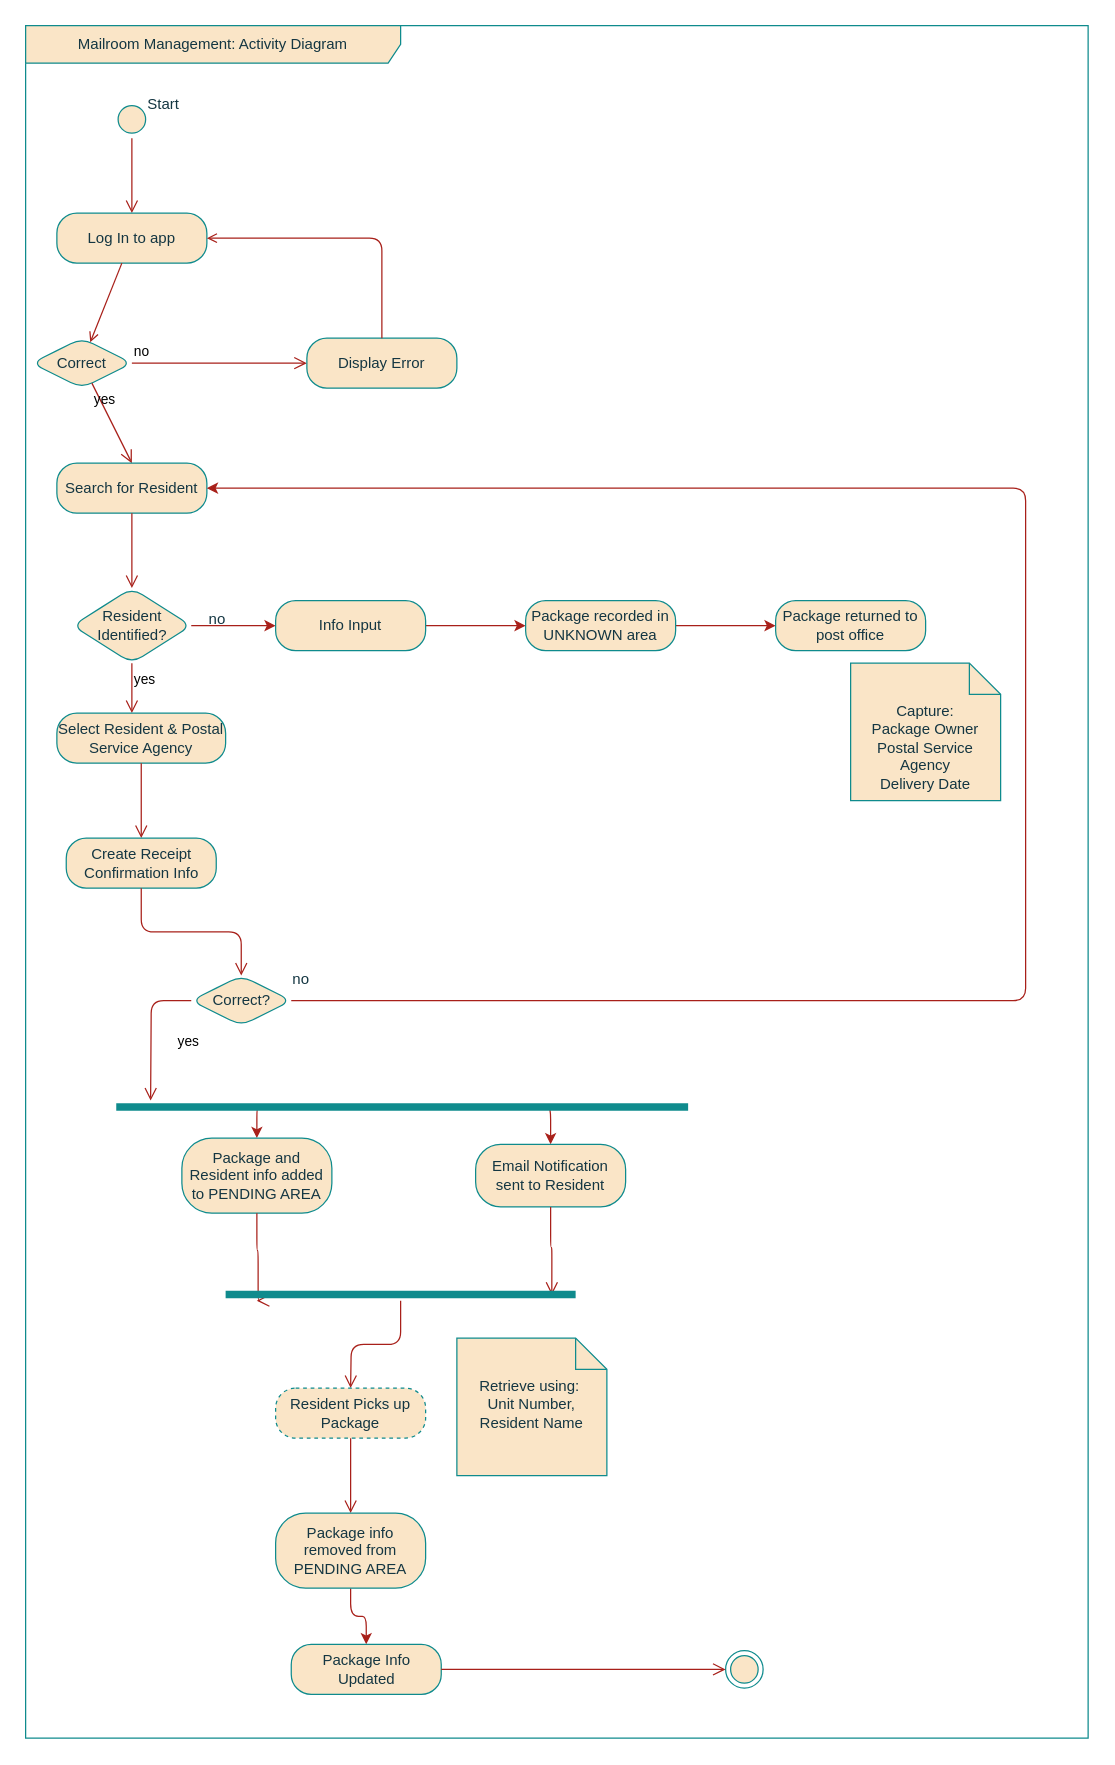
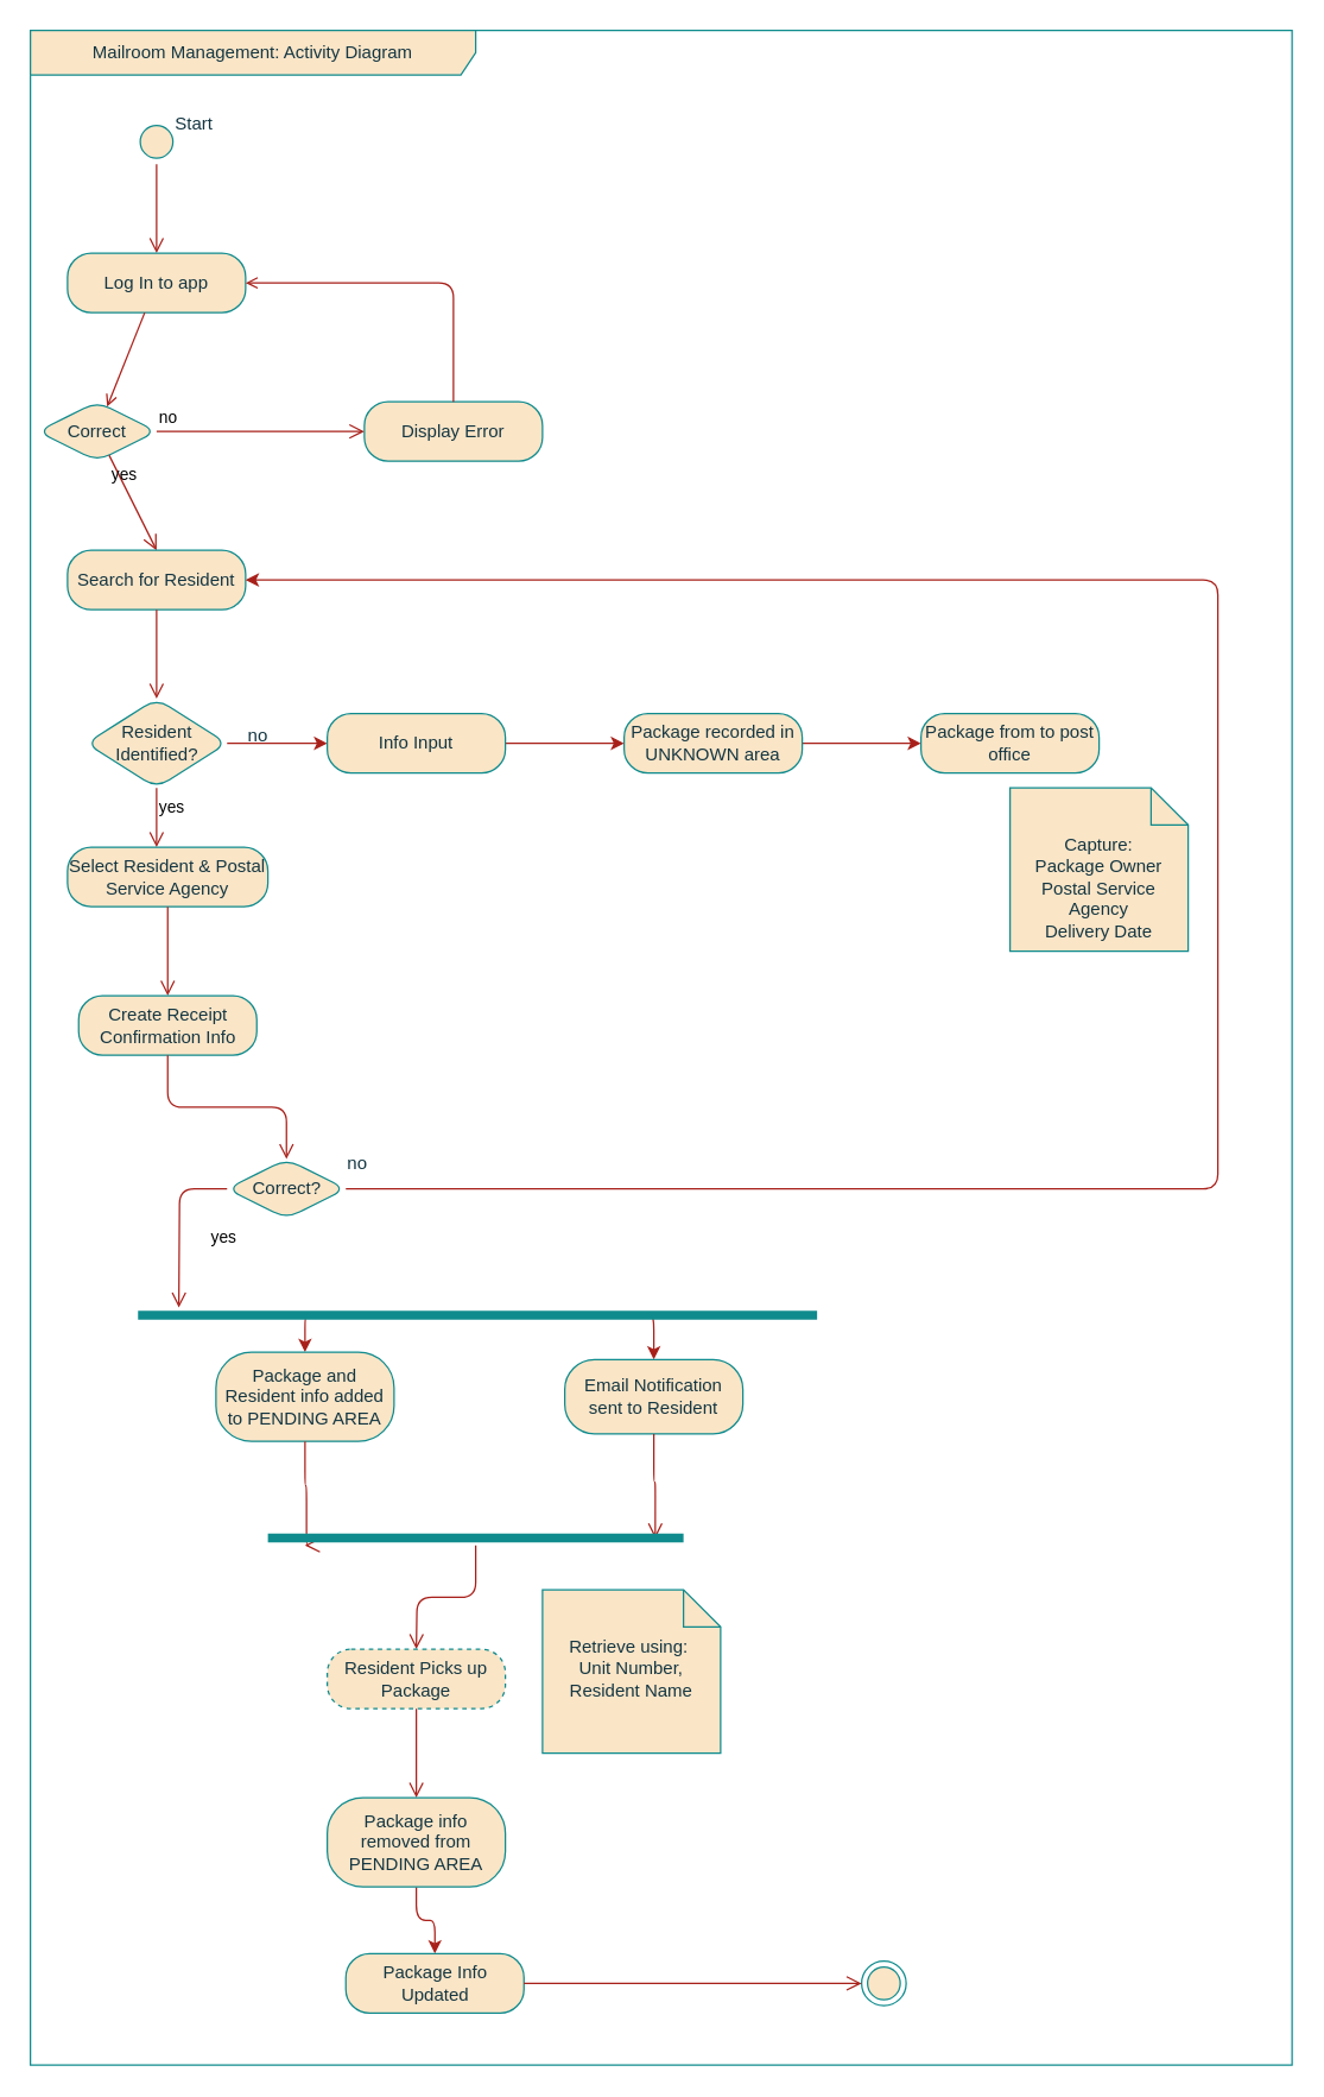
  <mxCell id="0" />
  <mxCell id="1" parent="0" />
  <mxCell id="2" value="Mailroom Management: Activity Diagram" style="shape=umlFrame;whiteSpace=wrap;html=1;pointerEvents=0;recursiveResize=0;container=1;collapsible=0;width=300;height=30;rounded=1;labelBackgroundColor=none;fillColor=#FAE5C7;strokeColor=#0F8B8D;fontColor=#143642;" vertex="1" parent="1"><mxGeometry width="850" height="1370" as="geometry" x="20" y="20" /></mxCell>
  <mxCell id="3" value="" style="ellipse;html=1;shape=startState;fillColor=#FAE5C7;strokeColor=#0F8B8D;rounded=1;labelBackgroundColor=none;fontColor=#143642;" vertex="1" parent="2"><mxGeometry x="70" y="60" width="30" height="30" as="geometry" /></mxCell>
  <mxCell id="4" value="" style="edgeStyle=orthogonalEdgeStyle;html=1;verticalAlign=bottom;endArrow=open;endSize=8;strokeColor=#A8201A;rounded=1;entryX=0.5;entryY=0;entryDx=0;entryDy=0;labelBackgroundColor=none;fontColor=default;" edge="1" source="3" parent="2" target="5"><mxGeometry relative="1" as="geometry"><mxPoint x="85" y="150" as="targetPoint" /></mxGeometry></mxCell>
  <mxCell id="5" value="Log In to app" style="rounded=1;whiteSpace=wrap;html=1;arcSize=40;fontColor=#143642;fillColor=#FAE5C7;strokeColor=#0F8B8D;labelBackgroundColor=none;" vertex="1" parent="2"><mxGeometry x="25" y="150" width="120" height="40" as="geometry" /></mxCell>
  <mxCell id="6" value="Correct" style="rhombus;whiteSpace=wrap;html=1;fontColor=#143642;fillColor=#FAE5C7;strokeColor=#0F8B8D;rounded=1;labelBackgroundColor=none;" vertex="1" parent="2"><mxGeometry x="5" y="250" width="80" height="40" as="geometry" /></mxCell>
  <mxCell id="7" value="" style="rounded=1;orthogonalLoop=1;jettySize=auto;html=1;endArrow=open;endFill=0;labelBackgroundColor=none;strokeColor=#A8201A;fontColor=default;" edge="1" parent="2" source="5" target="6"><mxGeometry relative="1" as="geometry" /></mxCell>
  <mxCell id="8" value="no" style="edgeStyle=orthogonalEdgeStyle;html=1;align=left;verticalAlign=bottom;endArrow=open;endSize=8;strokeColor=#A8201A;rounded=1;labelBackgroundColor=none;fontColor=default;" edge="1" parent="2" source="6"><mxGeometry x="-1" relative="1" as="geometry"><mxPoint x="225" y="270" as="targetPoint" /></mxGeometry></mxCell>
  <mxCell id="9" value="yes" style="html=1;align=left;verticalAlign=top;endArrow=open;endSize=8;strokeColor=#A8201A;rounded=1;startArrow=none;startFill=0;endFill=0;labelBackgroundColor=none;fontColor=default;" edge="1" parent="2" source="6"><mxGeometry x="-1" relative="1" as="geometry"><mxPoint x="85" y="350" as="targetPoint" /></mxGeometry></mxCell>
  <mxCell id="10" value="Display Error" style="rounded=1;whiteSpace=wrap;html=1;arcSize=40;fontColor=#143642;fillColor=#FAE5C7;strokeColor=#0F8B8D;labelBackgroundColor=none;" vertex="1" parent="2"><mxGeometry x="225" y="250" width="120" height="40" as="geometry" /></mxCell>
  <mxCell id="11" style="edgeStyle=orthogonalEdgeStyle;orthogonalLoop=1;jettySize=auto;html=1;exitX=0.5;exitY=0;exitDx=0;exitDy=0;entryX=1;entryY=0.5;entryDx=0;entryDy=0;elbow=vertical;rounded=1;endArrow=open;endFill=0;labelBackgroundColor=none;strokeColor=#A8201A;fontColor=default;" edge="1" parent="2" source="10" target="5"><mxGeometry relative="1" as="geometry" /></mxCell>
  <mxCell id="12" value="Search for Resident" style="rounded=1;whiteSpace=wrap;html=1;arcSize=40;fontColor=#143642;fillColor=#FAE5C7;strokeColor=#0F8B8D;labelBackgroundColor=none;" vertex="1" parent="2"><mxGeometry x="25" y="350" width="120" height="40" as="geometry" /></mxCell>
  <mxCell id="13" value="" style="edgeStyle=orthogonalEdgeStyle;html=1;verticalAlign=bottom;endArrow=open;endSize=8;strokeColor=#A8201A;rounded=1;labelBackgroundColor=none;fontColor=default;" edge="1" source="12" parent="2"><mxGeometry relative="1" as="geometry"><mxPoint x="85" y="450" as="targetPoint" /></mxGeometry></mxCell>
  <mxCell id="14" style="edgeStyle=orthogonalEdgeStyle;rounded=1;orthogonalLoop=1;jettySize=auto;html=1;exitX=1;exitY=0.5;exitDx=0;exitDy=0;entryX=0;entryY=0.5;entryDx=0;entryDy=0;labelBackgroundColor=none;strokeColor=#A8201A;fontColor=default;" edge="1" parent="2" source="15" target="18"><mxGeometry relative="1" as="geometry" /></mxCell>
  <mxCell id="15" value="Resident Identified?" style="rhombus;whiteSpace=wrap;html=1;fontColor=#143642;fillColor=#FAE5C7;strokeColor=#0F8B8D;rounded=1;labelBackgroundColor=none;" vertex="1" parent="2"><mxGeometry x="37.5" y="450" width="95" height="60" as="geometry" /></mxCell>
  <mxCell id="16" value="yes" style="edgeStyle=orthogonalEdgeStyle;html=1;align=left;verticalAlign=top;endArrow=open;endSize=8;strokeColor=#A8201A;rounded=1;labelBackgroundColor=none;fontColor=default;" edge="1" source="15" parent="2"><mxGeometry x="-1" relative="1" as="geometry"><mxPoint x="85" y="550" as="targetPoint" /></mxGeometry></mxCell>
  <mxCell id="17" value="" style="edgeStyle=orthogonalEdgeStyle;rounded=1;orthogonalLoop=1;jettySize=auto;html=1;labelBackgroundColor=none;strokeColor=#A8201A;fontColor=default;" edge="1" parent="2" source="18" target="21"><mxGeometry relative="1" as="geometry" /></mxCell>
  <mxCell id="18" value="Info Input" style="rounded=1;whiteSpace=wrap;html=1;arcSize=40;fontColor=#143642;fillColor=#FAE5C7;strokeColor=#0F8B8D;labelBackgroundColor=none;" vertex="1" parent="2"><mxGeometry x="200" y="460" width="120" height="40" as="geometry" /></mxCell>
  <mxCell id="19" value="no" style="text;html=1;align=center;verticalAlign=middle;resizable=0;points=[];autosize=1;strokeColor=none;fillColor=none;rounded=1;labelBackgroundColor=none;fontColor=#143642;" vertex="1" parent="2"><mxGeometry x="132.5" y="460" width="40" height="30" as="geometry" /></mxCell>
  <mxCell id="20" value="" style="edgeStyle=orthogonalEdgeStyle;rounded=1;orthogonalLoop=1;jettySize=auto;html=1;labelBackgroundColor=none;strokeColor=#A8201A;fontColor=default;" edge="1" parent="2" source="21" target="22"><mxGeometry relative="1" as="geometry" /></mxCell>
  <mxCell id="21" value="Package recorded in UNKNOWN area" style="rounded=1;whiteSpace=wrap;html=1;arcSize=40;fontColor=#143642;fillColor=#FAE5C7;strokeColor=#0F8B8D;labelBackgroundColor=none;" vertex="1" parent="2"><mxGeometry x="400" y="460" width="120" height="40" as="geometry" /></mxCell>
- <mxCell id="22" value="Package returned to post office" style="rounded=1;whiteSpace=wrap;html=1;arcSize=40;fontColor=#143642;fillColor=#FAE5C7;strokeColor=#0F8B8D;labelBackgroundColor=none;" vertex="1" parent="2"><mxGeometry x="600" y="460" width="120" height="40" as="geometry" /></mxCell>
+ <mxCell id="22" value="Package from to post office" style="rounded=1;whiteSpace=wrap;html=1;arcSize=40;fontColor=#143642;fillColor=#FAE5C7;strokeColor=#0F8B8D;labelBackgroundColor=none;" vertex="1" parent="2"><mxGeometry x="600" y="460" width="120" height="40" as="geometry" /></mxCell>
  <mxCell id="23" value="Select Resident &amp;amp; Postal Service Agency" style="rounded=1;whiteSpace=wrap;html=1;arcSize=40;fontColor=#143642;fillColor=#FAE5C7;strokeColor=#0F8B8D;labelBackgroundColor=none;" vertex="1" parent="2"><mxGeometry x="25" y="550" width="135" height="40" as="geometry" /></mxCell>
  <mxCell id="24" value="" style="edgeStyle=orthogonalEdgeStyle;html=1;verticalAlign=bottom;endArrow=open;endSize=8;strokeColor=#A8201A;rounded=1;entryX=0.5;entryY=0;entryDx=0;entryDy=0;labelBackgroundColor=none;fontColor=default;" edge="1" source="23" parent="2" target="26"><mxGeometry relative="1" as="geometry"><mxPoint x="85" y="650" as="targetPoint" /><Array as="points"><mxPoint x="93" y="630" /><mxPoint x="93" y="630" /></Array></mxGeometry></mxCell>
  <mxCell id="25" value="Capture:&lt;br&gt;Package Owner&lt;br&gt;Postal Service Agency&lt;br&gt;Delivery Date" style="shape=note2;boundedLbl=1;whiteSpace=wrap;html=1;size=25;verticalAlign=top;align=center;rounded=1;labelBackgroundColor=none;fillColor=#FAE5C7;strokeColor=#0F8B8D;fontColor=#143642;" vertex="1" parent="2"><mxGeometry x="660" y="510" width="120" height="110" as="geometry" /></mxCell>
  <mxCell id="26" value="Create Receipt Confirmation Info" style="rounded=1;whiteSpace=wrap;html=1;arcSize=40;fontColor=#143642;fillColor=#FAE5C7;strokeColor=#0F8B8D;labelBackgroundColor=none;" vertex="1" parent="2"><mxGeometry x="32.5" y="650" width="120" height="40" as="geometry" /></mxCell>
  <mxCell id="27" value="" style="edgeStyle=orthogonalEdgeStyle;html=1;verticalAlign=bottom;endArrow=open;endSize=8;strokeColor=#A8201A;rounded=1;entryX=0.5;entryY=0;entryDx=0;entryDy=0;labelBackgroundColor=none;fontColor=default;" edge="1" source="26" parent="2" target="29"><mxGeometry relative="1" as="geometry"><mxPoint x="92.5" y="760" as="targetPoint" /></mxGeometry></mxCell>
  <mxCell id="28" style="edgeStyle=orthogonalEdgeStyle;rounded=1;orthogonalLoop=1;jettySize=auto;html=1;exitX=1;exitY=0.5;exitDx=0;exitDy=0;entryX=1;entryY=0.5;entryDx=0;entryDy=0;labelBackgroundColor=none;strokeColor=#A8201A;fontColor=default;" edge="1" parent="2" source="29" target="12"><mxGeometry relative="1" as="geometry"><Array as="points"><mxPoint x="800" y="780" /><mxPoint x="800" y="370" /></Array></mxGeometry></mxCell>
  <mxCell id="29" value="Correct?" style="rhombus;whiteSpace=wrap;html=1;fontColor=#143642;fillColor=#FAE5C7;strokeColor=#0F8B8D;rounded=1;labelBackgroundColor=none;" vertex="1" parent="2"><mxGeometry x="132.5" y="760" width="80" height="40" as="geometry" /></mxCell>
  <mxCell id="30" value="yes" style="edgeStyle=orthogonalEdgeStyle;html=1;align=left;verticalAlign=top;endArrow=open;endSize=8;strokeColor=#A8201A;rounded=1;labelBackgroundColor=none;fontColor=default;" edge="1" source="29" parent="2"><mxGeometry x="-0.073" y="20" relative="1" as="geometry"><mxPoint x="100" y="860" as="targetPoint" /><mxPoint as="offset" /></mxGeometry></mxCell>
  <mxCell id="31" style="edgeStyle=orthogonalEdgeStyle;rounded=1;orthogonalLoop=1;jettySize=auto;html=1;exitX=0.25;exitY=0.5;exitDx=0;exitDy=0;exitPerimeter=0;entryX=0.5;entryY=0;entryDx=0;entryDy=0;labelBackgroundColor=none;strokeColor=#A8201A;fontColor=default;" edge="1" parent="2" source="33" target="34"><mxGeometry relative="1" as="geometry" /></mxCell>
  <mxCell id="32" style="edgeStyle=orthogonalEdgeStyle;rounded=1;orthogonalLoop=1;jettySize=auto;html=1;exitX=0.75;exitY=0.5;exitDx=0;exitDy=0;exitPerimeter=0;entryX=0.5;entryY=0;entryDx=0;entryDy=0;labelBackgroundColor=none;strokeColor=#A8201A;fontColor=default;" edge="1" parent="2" source="33" target="36"><mxGeometry relative="1" as="geometry" /></mxCell>
  <mxCell id="33" value="" style="shape=line;html=1;strokeWidth=6;strokeColor=#0F8B8D;rounded=1;labelBackgroundColor=none;fillColor=#FAE5C7;fontColor=#143642;" vertex="1" parent="2"><mxGeometry x="72.5" y="860" width="457.5" height="10" as="geometry" /></mxCell>
  <mxCell id="34" value="Package and Resident info added to PENDING AREA" style="rounded=1;whiteSpace=wrap;html=1;arcSize=40;fontColor=#143642;fillColor=#FAE5C7;strokeColor=#0F8B8D;labelBackgroundColor=none;" vertex="1" parent="2"><mxGeometry x="125" y="890" width="120" height="60" as="geometry" /></mxCell>
  <mxCell id="35" value="" style="edgeStyle=orthogonalEdgeStyle;html=1;verticalAlign=bottom;endArrow=open;endSize=8;strokeColor=#A8201A;rounded=1;entryX=0.089;entryY=1;entryDx=0;entryDy=0;entryPerimeter=0;labelBackgroundColor=none;fontColor=default;" edge="1" source="34" parent="2" target="38"><mxGeometry relative="1" as="geometry"><mxPoint x="185" y="1010" as="targetPoint" /><Array as="points"><mxPoint x="185" y="980" /><mxPoint x="186" y="1020" /></Array></mxGeometry></mxCell>
  <mxCell id="36" value="Email Notification sent to Resident" style="rounded=1;whiteSpace=wrap;html=1;arcSize=40;fontColor=#143642;fillColor=#FAE5C7;strokeColor=#0F8B8D;labelBackgroundColor=none;" vertex="1" parent="2"><mxGeometry x="360" y="895" width="120" height="50" as="geometry" /></mxCell>
  <mxCell id="37" value="" style="edgeStyle=orthogonalEdgeStyle;html=1;verticalAlign=bottom;endArrow=open;endSize=8;strokeColor=#A8201A;rounded=1;entryX=0.932;entryY=0.541;entryDx=0;entryDy=0;entryPerimeter=0;labelBackgroundColor=none;fontColor=default;" edge="1" source="36" parent="2" target="38"><mxGeometry relative="1" as="geometry"><mxPoint x="410" y="1000" as="targetPoint" /></mxGeometry></mxCell>
  <mxCell id="38" value="" style="shape=line;html=1;strokeWidth=6;strokeColor=#0F8B8D;rounded=1;labelBackgroundColor=none;fillColor=#FAE5C7;fontColor=#143642;" vertex="1" parent="2"><mxGeometry x="160" y="1010" width="280" height="10" as="geometry" /></mxCell>
  <mxCell id="39" value="" style="edgeStyle=orthogonalEdgeStyle;html=1;verticalAlign=bottom;endArrow=open;endSize=8;strokeColor=#A8201A;rounded=1;labelBackgroundColor=none;fontColor=default;" edge="1" source="38" parent="2"><mxGeometry relative="1" as="geometry"><mxPoint x="260" y="1090" as="targetPoint" /></mxGeometry></mxCell>
  <mxCell id="40" value="Resident Picks up Package" style="rounded=1;whiteSpace=wrap;html=1;arcSize=40;fontColor=#143642;fillColor=#FAE5C7;strokeColor=#0F8B8D;labelBackgroundColor=none;dashed=1;" vertex="1" parent="2"><mxGeometry x="200" y="1090" width="120" height="40" as="geometry" /></mxCell>
  <mxCell id="41" value="" style="edgeStyle=orthogonalEdgeStyle;html=1;verticalAlign=bottom;endArrow=open;endSize=8;strokeColor=#A8201A;rounded=1;labelBackgroundColor=none;fontColor=default;" edge="1" source="40" parent="2"><mxGeometry relative="1" as="geometry"><mxPoint x="260" y="1190" as="targetPoint" /></mxGeometry></mxCell>
  <mxCell id="42" style="edgeStyle=orthogonalEdgeStyle;rounded=1;orthogonalLoop=1;jettySize=auto;html=1;exitX=0.5;exitY=1;exitDx=0;exitDy=0;entryX=0.5;entryY=0;entryDx=0;entryDy=0;labelBackgroundColor=none;strokeColor=#A8201A;fontColor=default;" edge="1" parent="2" source="43" target="46"><mxGeometry relative="1" as="geometry" /></mxCell>
  <mxCell id="43" value="Package info removed from PENDING AREA" style="rounded=1;whiteSpace=wrap;html=1;arcSize=40;fontColor=#143642;fillColor=#FAE5C7;strokeColor=#0F8B8D;labelBackgroundColor=none;" vertex="1" parent="2"><mxGeometry x="200" y="1190" width="120" height="60" as="geometry" /></mxCell>
  <mxCell id="44" value="" style="ellipse;html=1;shape=endState;fillColor=#FAE5C7;strokeColor=#0F8B8D;rounded=1;labelBackgroundColor=none;fontColor=#143642;" vertex="1" parent="2"><mxGeometry x="560" y="1300" width="30" height="30" as="geometry" /></mxCell>
  <mxCell id="45" value="Retrieve using:&amp;nbsp;&lt;br&gt;Unit Number, Resident Name" style="shape=note2;boundedLbl=1;whiteSpace=wrap;html=1;size=25;verticalAlign=top;align=center;rounded=1;labelBackgroundColor=none;fillColor=#FAE5C7;strokeColor=#0F8B8D;fontColor=#143642;" vertex="1" parent="2"><mxGeometry x="345" y="1050" width="120" height="110" as="geometry" /></mxCell>
  <mxCell id="46" value="Package Info Updated" style="rounded=1;whiteSpace=wrap;html=1;arcSize=40;fontColor=#143642;fillColor=#FAE5C7;strokeColor=#0F8B8D;labelBackgroundColor=none;" vertex="1" parent="2"><mxGeometry x="212.5" y="1295" width="120" height="40" as="geometry" /></mxCell>
  <mxCell id="47" value="" style="edgeStyle=orthogonalEdgeStyle;html=1;verticalAlign=bottom;endArrow=open;endSize=8;strokeColor=#A8201A;rounded=1;entryX=0;entryY=0.5;entryDx=0;entryDy=0;labelBackgroundColor=none;fontColor=default;" edge="1" source="46" parent="2" target="44"><mxGeometry relative="1" as="geometry"><mxPoint x="572.5" y="1330" as="targetPoint" /></mxGeometry></mxCell>
  <mxCell id="48" value="Start" style="text;html=1;align=center;verticalAlign=middle;resizable=0;points=[];autosize=1;strokeColor=none;fillColor=none;rounded=1;labelBackgroundColor=none;fontColor=#143642;" vertex="1" parent="1"><mxGeometry x="105" y="68" width="50" height="30" as="geometry" /></mxCell>
  <mxCell id="49" value="no" style="text;html=1;align=center;verticalAlign=middle;resizable=0;points=[];autosize=1;strokeColor=none;fillColor=none;rounded=1;labelBackgroundColor=none;fontColor=#143642;" vertex="1" parent="1"><mxGeometry x="220" y="768" width="40" height="30" as="geometry" /></mxCell>
